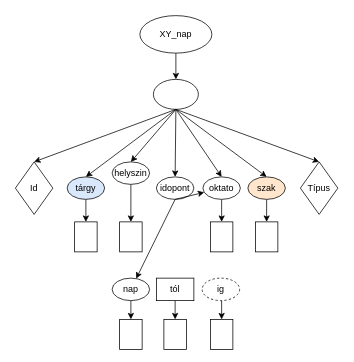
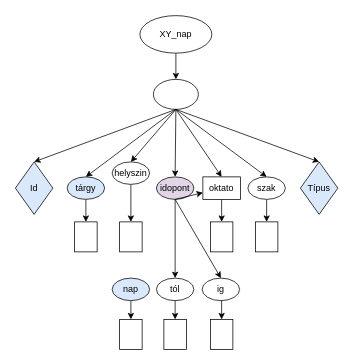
  <mxCell id="0" />
  <mxCell id="1" parent="0" />
  <mxCell id="2" style="edgeStyle=orthogonalEdgeStyle;rounded=0;orthogonalLoop=1;jettySize=auto;html=1;exitX=0.5;exitY=1;exitDx=0;exitDy=0;entryX=0.5;entryY=1;entryDx=0;entryDy=0;" parent="1" source="3" target="13" edge="1"><mxGeometry relative="1" as="geometry" /></mxCell>
  <mxCell id="3" value="XY_nap" style="ellipse;whiteSpace=wrap;html=1;" parent="1" vertex="1"><mxGeometry x="186" y="20" width="96" height="50" as="geometry" /></mxCell>
  <mxCell id="4" value="" style="rounded=0;whiteSpace=wrap;html=1;rotation=90;" parent="1" vertex="1"><mxGeometry x="94" y="300" width="40" height="30" as="geometry" /></mxCell>
- <mxCell id="6" value="idopont" style="ellipse;whiteSpace=wrap;html=1;" parent="1" vertex="1"><mxGeometry x="208" y="235" width="50" height="30" as="geometry" /></mxCell>
+ <mxCell id="5" style="edgeStyle=orthogonalEdgeStyle;rounded=0;orthogonalLoop=1;jettySize=auto;html=1;exitX=0.5;exitY=1;exitDx=0;exitDy=0;entryX=0.5;entryY=0;entryDx=0;entryDy=0;" parent="1" source="6" target="10" edge="1"><mxGeometry relative="1" as="geometry" /></mxCell>
+ <mxCell id="6" value="idopont" style="ellipse;whiteSpace=wrap;html=1;fillColor=#e1d5e7;" parent="1" vertex="1"><mxGeometry x="208" y="235" width="50" height="30" as="geometry" /></mxCell>
  <mxCell id="7" style="edgeStyle=orthogonalEdgeStyle;rounded=0;orthogonalLoop=1;jettySize=auto;html=1;exitX=0.5;exitY=1;exitDx=0;exitDy=0;entryX=0;entryY=0.5;entryDx=0;entryDy=0;" edge="1" parent="1" source="8" target="36"><mxGeometry relative="1" as="geometry" /></mxCell>
- <mxCell id="8" value="nap" style="ellipse;whiteSpace=wrap;html=1;" parent="1" vertex="1"><mxGeometry x="149" y="370" width="50" height="30" as="geometry" /></mxCell>
+ <mxCell id="8" value="nap" style="ellipse;whiteSpace=wrap;html=1;fillColor=#dae8fc;" parent="1" vertex="1"><mxGeometry x="149" y="370" width="50" height="30" as="geometry" /></mxCell>
  <mxCell id="9" style="edgeStyle=orthogonalEdgeStyle;rounded=0;orthogonalLoop=1;jettySize=auto;html=1;exitX=0.5;exitY=1;exitDx=0;exitDy=0;entryX=0;entryY=0.5;entryDx=0;entryDy=0;" edge="1" parent="1" source="10" target="37"><mxGeometry relative="1" as="geometry" /></mxCell>
- <mxCell id="10" value="tól" style="whiteSpace=wrap;html=1;rounded=0;" parent="1" vertex="1"><mxGeometry x="208" y="370" width="50" height="30" as="geometry" /></mxCell>
+ <mxCell id="10" value="tól" style="ellipse;whiteSpace=wrap;html=1;" parent="1" vertex="1"><mxGeometry x="208" y="370" width="50" height="30" as="geometry" /></mxCell>
  <mxCell id="11" style="edgeStyle=orthogonalEdgeStyle;rounded=0;orthogonalLoop=1;jettySize=auto;html=1;exitX=0.5;exitY=1;exitDx=0;exitDy=0;entryX=0;entryY=0.5;entryDx=0;entryDy=0;" edge="1" parent="1" source="12" target="38"><mxGeometry relative="1" as="geometry" /></mxCell>
- <mxCell id="12" value="ig" style="ellipse;whiteSpace=wrap;html=1;dashed=1;" parent="1" vertex="1"><mxGeometry x="269" y="370" width="50" height="30" as="geometry" /></mxCell>
+ <mxCell id="12" value="ig" style="ellipse;whiteSpace=wrap;html=1;" parent="1" vertex="1"><mxGeometry x="269" y="370" width="50" height="30" as="geometry" /></mxCell>
  <mxCell id="13" value="" style="ellipse;whiteSpace=wrap;html=1;fillColor=none;direction=west;" parent="1" vertex="1"><mxGeometry x="204" y="105" width="60" height="40" as="geometry" /></mxCell>
  <mxCell id="14" value="" style="endArrow=classic;html=1;rounded=0;exitX=0.5;exitY=0;exitDx=0;exitDy=0;entryX=0.5;entryY=0;entryDx=0;entryDy=0;" parent="1" source="13" target="6" edge="1"><mxGeometry width="50" height="50" relative="1" as="geometry"><mxPoint x="220" y="280" as="sourcePoint" /><mxPoint x="270" y="230" as="targetPoint" /></mxGeometry></mxCell>
- <mxCell id="15" value="" style="endArrow=classic;html=1;rounded=0;exitX=0.5;exitY=1;exitDx=0;exitDy=0;" parent="1" source="6" target="8" edge="1"><mxGeometry width="50" height="50" relative="1" as="geometry"><mxPoint x="220" y="290" as="sourcePoint" /><mxPoint x="270" y="230" as="targetPoint" /></mxGeometry></mxCell>
+ <mxCell id="15" value="" style="endArrow=classic;html=1;rounded=0;entryX=0.5;entryY=0;entryDx=0;entryDy=0;exitX=0.5;exitY=1;exitDx=0;exitDy=0;" parent="1" source="6" target="12" edge="1"><mxGeometry width="50" height="50" relative="1" as="geometry"><mxPoint x="220" y="290" as="sourcePoint" /><mxPoint x="270" y="230" as="targetPoint" /></mxGeometry></mxCell>
  <mxCell id="16" value="" style="endArrow=classic;html=1;rounded=0;exitX=0.5;exitY=1;exitDx=0;exitDy=0;" parent="1" source="6" target="22" edge="1"><mxGeometry width="50" height="50" relative="1" as="geometry"><mxPoint x="230" y="270" as="sourcePoint" /><mxPoint x="270" y="230" as="targetPoint" /></mxGeometry></mxCell>
- <mxCell id="17" value="Id" style="rhombus;whiteSpace=wrap;html=1;" parent="1" vertex="1"><mxGeometry x="20" y="215" width="50" height="70" as="geometry" /></mxCell>
- <mxCell id="18" value="Típus" style="rhombus;whiteSpace=wrap;html=1;" parent="1" vertex="1"><mxGeometry x="400" y="215" width="50" height="70" as="geometry" /></mxCell>
+ <mxCell id="17" value="Id" style="rhombus;whiteSpace=wrap;html=1;fillColor=#dae8fc;" parent="1" vertex="1"><mxGeometry x="20" y="215" width="50" height="70" as="geometry" /></mxCell>
+ <mxCell id="18" value="Típus" style="rhombus;whiteSpace=wrap;html=1;fillColor=#dae8fc;" parent="1" vertex="1"><mxGeometry x="400" y="215" width="50" height="70" as="geometry" /></mxCell>
  <mxCell id="19" value="" style="endArrow=classic;html=1;rounded=0;exitX=0.5;exitY=0;exitDx=0;exitDy=0;entryX=0.5;entryY=0;entryDx=0;entryDy=0;" parent="1" source="13" target="17" edge="1"><mxGeometry width="50" height="50" relative="1" as="geometry"><mxPoint x="280" y="190" as="sourcePoint" /><mxPoint x="160" y="275" as="targetPoint" /></mxGeometry></mxCell>
  <mxCell id="20" value="" style="endArrow=classic;html=1;rounded=0;exitX=0.5;exitY=0;exitDx=0;exitDy=0;entryX=0.5;entryY=0;entryDx=0;entryDy=0;" parent="1" source="13" target="18" edge="1"><mxGeometry width="50" height="50" relative="1" as="geometry"><mxPoint x="320" y="200" as="sourcePoint" /><mxPoint x="440" y="285" as="targetPoint" /></mxGeometry></mxCell>
  <mxCell id="21" style="edgeStyle=orthogonalEdgeStyle;rounded=0;orthogonalLoop=1;jettySize=auto;html=1;exitX=0.5;exitY=1;exitDx=0;exitDy=0;entryX=0;entryY=0.5;entryDx=0;entryDy=0;" edge="1" parent="1" source="22" target="30"><mxGeometry relative="1" as="geometry" /></mxCell>
- <mxCell id="22" value="oktato" style="ellipse;whiteSpace=wrap;html=1;" vertex="1" parent="1"><mxGeometry x="270" y="235" width="50" height="30" as="geometry" /></mxCell>
+ <mxCell id="22" value="oktato" style="whiteSpace=wrap;html=1;rounded=0;" vertex="1" parent="1"><mxGeometry x="270" y="235" width="50" height="30" as="geometry" /></mxCell>
  <mxCell id="23" style="edgeStyle=orthogonalEdgeStyle;rounded=0;orthogonalLoop=1;jettySize=auto;html=1;exitX=0.5;exitY=1;exitDx=0;exitDy=0;entryX=0;entryY=0.5;entryDx=0;entryDy=0;" edge="1" parent="1" source="24" target="31"><mxGeometry relative="1" as="geometry" /></mxCell>
- <mxCell id="24" value="szak" style="ellipse;whiteSpace=wrap;html=1;fillColor=#ffe6cc;" vertex="1" parent="1"><mxGeometry x="330" y="235" width="50" height="30" as="geometry" /></mxCell>
+ <mxCell id="24" value="szak" style="ellipse;whiteSpace=wrap;html=1;" vertex="1" parent="1"><mxGeometry x="330" y="235" width="50" height="30" as="geometry" /></mxCell>
  <mxCell id="25" style="edgeStyle=orthogonalEdgeStyle;rounded=0;orthogonalLoop=1;jettySize=auto;html=1;exitX=0.5;exitY=1;exitDx=0;exitDy=0;entryX=0;entryY=0.5;entryDx=0;entryDy=0;" edge="1" parent="1" source="26" target="4"><mxGeometry relative="1" as="geometry" /></mxCell>
  <mxCell id="26" value="tárgy" style="ellipse;whiteSpace=wrap;html=1;fillColor=#dae8fc;" vertex="1" parent="1"><mxGeometry x="89" y="235" width="50" height="30" as="geometry" /></mxCell>
  <mxCell id="27" style="edgeStyle=orthogonalEdgeStyle;rounded=0;orthogonalLoop=1;jettySize=auto;html=1;exitX=0.5;exitY=1;exitDx=0;exitDy=0;entryX=0;entryY=0.5;entryDx=0;entryDy=0;" edge="1" parent="1" source="28" target="29"><mxGeometry relative="1" as="geometry" /></mxCell>
  <mxCell id="28" value="helyszin" style="ellipse;whiteSpace=wrap;html=1;" vertex="1" parent="1"><mxGeometry x="149" y="215" width="50" height="30" as="geometry" /></mxCell>
  <mxCell id="29" value="" style="rounded=0;whiteSpace=wrap;html=1;rotation=90;" vertex="1" parent="1"><mxGeometry x="154" y="300" width="40" height="30" as="geometry" /></mxCell>
  <mxCell id="30" value="" style="rounded=0;whiteSpace=wrap;html=1;rotation=90;" vertex="1" parent="1"><mxGeometry x="275" y="300" width="40" height="30" as="geometry" /></mxCell>
  <mxCell id="31" value="" style="rounded=0;whiteSpace=wrap;html=1;rotation=90;" vertex="1" parent="1"><mxGeometry x="335" y="300" width="40" height="30" as="geometry" /></mxCell>
  <mxCell id="32" value="" style="endArrow=classic;html=1;rounded=0;exitX=0.5;exitY=0;exitDx=0;exitDy=0;entryX=0.5;entryY=0;entryDx=0;entryDy=0;" edge="1" parent="1" source="13" target="28"><mxGeometry width="50" height="50" relative="1" as="geometry"><mxPoint x="190" y="210" as="sourcePoint" /><mxPoint x="240" y="160" as="targetPoint" /></mxGeometry></mxCell>
  <mxCell id="33" value="" style="endArrow=classic;html=1;rounded=0;entryX=0.5;entryY=0;entryDx=0;entryDy=0;exitX=0.5;exitY=0;exitDx=0;exitDy=0;" edge="1" parent="1" source="13" target="26"><mxGeometry width="50" height="50" relative="1" as="geometry"><mxPoint x="230" y="150" as="sourcePoint" /><mxPoint x="180" y="240" as="targetPoint" /></mxGeometry></mxCell>
  <mxCell id="34" value="" style="endArrow=classic;html=1;rounded=0;exitX=0.5;exitY=0;exitDx=0;exitDy=0;entryX=0.5;entryY=0;entryDx=0;entryDy=0;" edge="1" parent="1" source="13" target="22"><mxGeometry width="50" height="50" relative="1" as="geometry"><mxPoint x="310" y="170" as="sourcePoint" /><mxPoint x="250" y="260" as="targetPoint" /></mxGeometry></mxCell>
  <mxCell id="35" value="" style="endArrow=classic;html=1;rounded=0;exitX=0.5;exitY=0;exitDx=0;exitDy=0;entryX=0.5;entryY=0;entryDx=0;entryDy=0;" edge="1" parent="1" source="13" target="24"><mxGeometry width="50" height="50" relative="1" as="geometry"><mxPoint x="370" y="210" as="sourcePoint" /><mxPoint x="310" y="300" as="targetPoint" /></mxGeometry></mxCell>
  <mxCell id="36" value="" style="rounded=0;whiteSpace=wrap;html=1;rotation=90;" vertex="1" parent="1"><mxGeometry x="154" y="430" width="40" height="30" as="geometry" /></mxCell>
  <mxCell id="37" value="" style="rounded=0;whiteSpace=wrap;html=1;rotation=90;" vertex="1" parent="1"><mxGeometry x="213" y="430" width="40" height="30" as="geometry" /></mxCell>
  <mxCell id="38" value="" style="rounded=0;whiteSpace=wrap;html=1;rotation=90;" vertex="1" parent="1"><mxGeometry x="275" y="430" width="40" height="30" as="geometry" /></mxCell>
